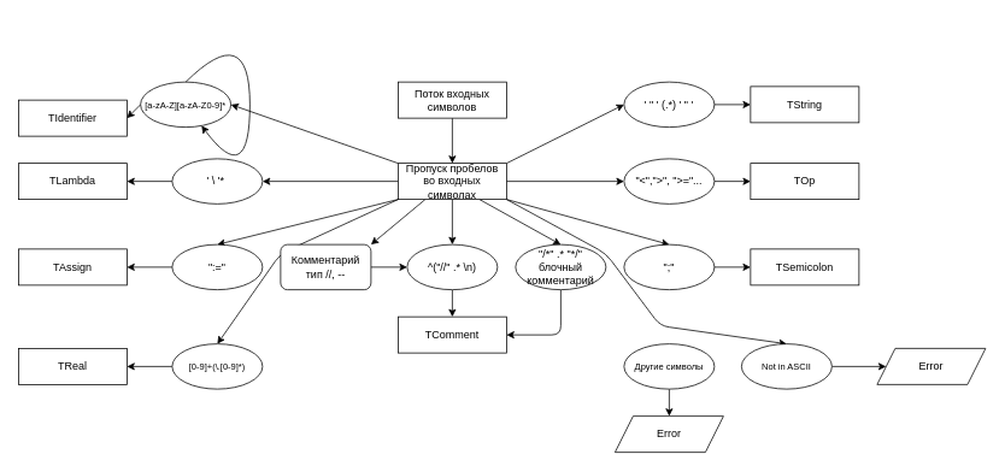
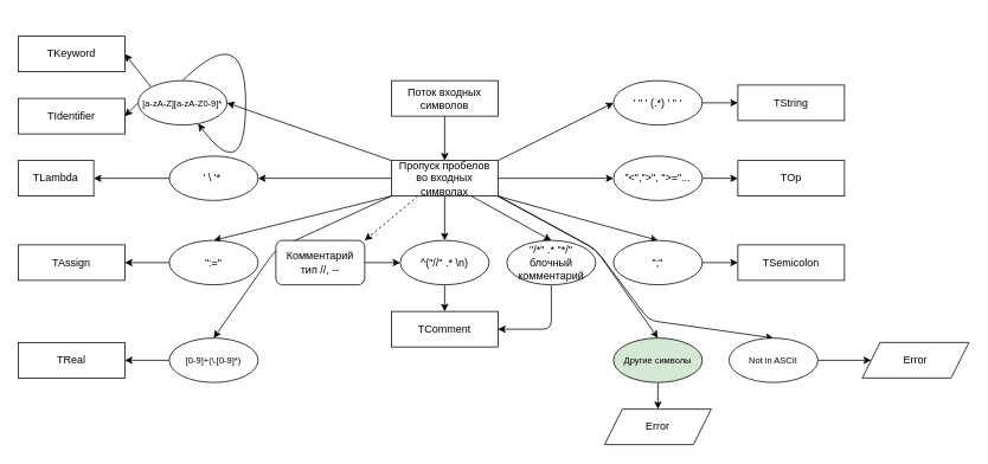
  <mxCell id="0" />
  <mxCell id="1" parent="0" />
  <mxCell id="2" style="edgeStyle=none;html=1;exitX=0.5;exitY=1;exitDx=0;exitDy=0;" edge="1" parent="1" source="3"><mxGeometry relative="1" as="geometry"><mxPoint x="500" y="180" as="targetPoint" /></mxGeometry></mxCell>
  <mxCell id="3" value="Поток входных символов" style="rounded=0;whiteSpace=wrap;html=1;" parent="1" vertex="1"><mxGeometry x="440" y="90" width="120" height="40" as="geometry" /></mxCell>
  <mxCell id="4" style="edgeStyle=none;html=1;exitX=0.5;exitY=1;exitDx=0;exitDy=0;entryX=0.5;entryY=0;entryDx=0;entryDy=0;" edge="1" parent="1" source="16" target="18"><mxGeometry relative="1" as="geometry" /></mxCell>
  <mxCell id="5" style="edgeStyle=none;html=1;exitX=0;exitY=0.5;exitDx=0;exitDy=0;entryX=1;entryY=0.5;entryDx=0;entryDy=0;" edge="1" parent="1" source="16" target="30"><mxGeometry relative="1" as="geometry" /></mxCell>
  <mxCell id="6" style="edgeStyle=none;html=1;exitX=1;exitY=0.5;exitDx=0;exitDy=0;entryX=0;entryY=0.5;entryDx=0;entryDy=0;" edge="1" parent="1" source="16" target="28"><mxGeometry relative="1" as="geometry" /></mxCell>
  <mxCell id="7" style="edgeStyle=none;html=1;exitX=0;exitY=0;exitDx=0;exitDy=0;entryX=1;entryY=0.5;entryDx=0;entryDy=0;" edge="1" parent="1" source="16" target="35"><mxGeometry relative="1" as="geometry" /></mxCell>
  <mxCell id="8" style="edgeStyle=none;html=1;exitX=1;exitY=0;exitDx=0;exitDy=0;entryX=0;entryY=0.5;entryDx=0;entryDy=0;" edge="1" parent="1" source="16" target="32"><mxGeometry relative="1" as="geometry" /></mxCell>
  <mxCell id="9" style="edgeStyle=none;html=1;exitX=0;exitY=1;exitDx=0;exitDy=0;entryX=0.5;entryY=0;entryDx=0;entryDy=0;" edge="1" parent="1" source="16" target="24"><mxGeometry relative="1" as="geometry" /></mxCell>
  <mxCell id="10" style="edgeStyle=none;html=1;exitX=1;exitY=1;exitDx=0;exitDy=0;entryX=0.5;entryY=0;entryDx=0;entryDy=0;" edge="1" parent="1" source="16" target="26"><mxGeometry relative="1" as="geometry" /></mxCell>
  <mxCell id="11" style="edgeStyle=none;html=1;exitX=0.75;exitY=1;exitDx=0;exitDy=0;entryX=0.5;entryY=0;entryDx=0;entryDy=0;" edge="1" parent="1" source="16" target="22"><mxGeometry relative="1" as="geometry" /></mxCell>
- <mxCell id="12" style="edgeStyle=none;html=1;exitX=0.25;exitY=1;exitDx=0;exitDy=0;entryX=1;entryY=0;entryDx=0;entryDy=0;" edge="1" parent="1" source="16" target="20"><mxGeometry relative="1" as="geometry" /></mxCell>
+ <mxCell id="12" style="edgeStyle=none;html=1;exitX=0.25;exitY=1;exitDx=0;exitDy=0;entryX=1;entryY=0;entryDx=0;entryDy=0;dashed=1;" edge="1" parent="1" source="16" target="20"><mxGeometry relative="1" as="geometry" /></mxCell>
+ <mxCell id="13" style="edgeStyle=none;html=1;exitX=1;exitY=1;exitDx=0;exitDy=0;entryX=0.5;entryY=0;entryDx=0;entryDy=0;" edge="1" parent="1" source="16" target="39"><mxGeometry relative="1" as="geometry"><Array as="points"><mxPoint x="670" y="280" /></Array></mxGeometry></mxCell>
  <mxCell id="14" style="edgeStyle=none;html=1;exitX=0;exitY=1;exitDx=0;exitDy=0;entryX=0.5;entryY=0;entryDx=0;entryDy=0;" edge="1" parent="1" source="16" target="37"><mxGeometry relative="1" as="geometry"><Array as="points"><mxPoint x="310" y="280" /></Array></mxGeometry></mxCell>
  <mxCell id="15" style="edgeStyle=none;html=1;exitX=1;exitY=1;exitDx=0;exitDy=0;entryX=0.5;entryY=0;entryDx=0;entryDy=0;" edge="1" parent="1" source="16" target="41"><mxGeometry relative="1" as="geometry"><Array as="points"><mxPoint x="670" y="280" /><mxPoint x="730" y="360" /></Array></mxGeometry></mxCell>
  <mxCell id="16" value="Пропуск пробелов&lt;div&gt;во входных символах&lt;/div&gt;" style="rounded=0;whiteSpace=wrap;html=1;" vertex="1" parent="1"><mxGeometry x="440" y="180" width="120" height="40" as="geometry" /></mxCell>
  <mxCell id="17" style="edgeStyle=none;html=1;exitX=0.5;exitY=1;exitDx=0;exitDy=0;entryX=0.5;entryY=0;entryDx=0;entryDy=0;" edge="1" parent="1" source="18"><mxGeometry relative="1" as="geometry"><mxPoint x="500" y="350" as="targetPoint" /></mxGeometry></mxCell>
  <mxCell id="18" value="^(&quot;//&quot; .* \n)" style="ellipse;whiteSpace=wrap;html=1;" vertex="1" parent="1"><mxGeometry x="450" y="270" width="100" height="50" as="geometry" /></mxCell>
  <mxCell id="19" style="edgeStyle=none;html=1;exitX=1;exitY=0.5;exitDx=0;exitDy=0;entryX=0;entryY=0.5;entryDx=0;entryDy=0;" edge="1" parent="1" source="20" target="18"><mxGeometry relative="1" as="geometry" /></mxCell>
  <mxCell id="20" value="Комментарий&lt;div&gt;тип //, --&lt;/div&gt;" style="whiteSpace=wrap;html=1;rounded=1;" vertex="1" parent="1"><mxGeometry x="310" y="270" width="100" height="50" as="geometry" /></mxCell>
  <mxCell id="21" style="edgeStyle=none;html=1;exitX=0.5;exitY=1;exitDx=0;exitDy=0;entryX=1;entryY=0.5;entryDx=0;entryDy=0;" edge="1" parent="1" source="22" target="52"><mxGeometry relative="1" as="geometry"><mxPoint x="620" y="350" as="targetPoint" /><Array as="points"><mxPoint x="620" y="370" /></Array></mxGeometry></mxCell>
  <mxCell id="22" value="&quot;/*&quot; .* &quot;*/&lt;span style=&quot;background-color: transparent;&quot;&gt;&quot;&lt;/span&gt;&lt;div&gt;блочный комментарий&lt;/div&gt;" style="ellipse;whiteSpace=wrap;html=1;" vertex="1" parent="1"><mxGeometry x="570" y="270" width="100" height="50" as="geometry" /></mxCell>
  <mxCell id="23" style="edgeStyle=none;html=1;exitX=0;exitY=0.5;exitDx=0;exitDy=0;" edge="1" parent="1" source="24"><mxGeometry relative="1" as="geometry"><mxPoint x="140" y="295" as="targetPoint" /></mxGeometry></mxCell>
  <mxCell id="24" value="&quot;:=&quot;" style="ellipse;whiteSpace=wrap;html=1;" vertex="1" parent="1"><mxGeometry y="270" width="100" height="50" as="geometry" x="190" /></mxCell>
  <mxCell id="25" style="edgeStyle=none;html=1;exitX=1;exitY=0.5;exitDx=0;exitDy=0;entryX=0;entryY=0.5;entryDx=0;entryDy=0;" edge="1" parent="1" source="26" target="45"><mxGeometry relative="1" as="geometry" /></mxCell>
  <mxCell id="26" value="&quot;;&quot;" style="ellipse;whiteSpace=wrap;html=1;" vertex="1" parent="1"><mxGeometry x="690" y="270" width="100" height="50" as="geometry" /></mxCell>
  <mxCell id="27" style="edgeStyle=none;html=1;exitX=1;exitY=0.5;exitDx=0;exitDy=0;entryX=0;entryY=0.5;entryDx=0;entryDy=0;" edge="1" parent="1" source="28" target="44"><mxGeometry relative="1" as="geometry" /></mxCell>
  <mxCell id="28" value="&quot;&amp;lt;&quot;,&quot;&amp;gt;&quot;, &quot;&amp;gt;=&quot;..." style="ellipse;whiteSpace=wrap;html=1;" vertex="1" parent="1"><mxGeometry x="690" y="175" width="100" height="50" as="geometry" /></mxCell>
  <mxCell id="29" style="edgeStyle=none;html=1;exitX=0;exitY=0.5;exitDx=0;exitDy=0;entryX=1;entryY=0.5;entryDx=0;entryDy=0;" edge="1" parent="1" source="30" target="50"><mxGeometry relative="1" as="geometry" /></mxCell>
  <mxCell id="30" value="' \ '*&amp;nbsp;" style="ellipse;whiteSpace=wrap;html=1;" vertex="1" parent="1"><mxGeometry y="175" width="100" height="50" as="geometry" x="190" /></mxCell>
  <mxCell id="31" style="edgeStyle=none;html=1;exitX=1;exitY=0.5;exitDx=0;exitDy=0;entryX=0;entryY=0.5;entryDx=0;entryDy=0;" edge="1" parent="1" source="32" target="43"><mxGeometry relative="1" as="geometry" /></mxCell>
  <mxCell id="32" value="' &quot; ' (.*) ' &quot; '" style="ellipse;whiteSpace=wrap;html=1;" vertex="1" parent="1"><mxGeometry x="690" y="90" width="100" height="50" as="geometry" /></mxCell>
+ <mxCell id="33" style="edgeStyle=none;html=1;exitX=0;exitY=0;exitDx=0;exitDy=0;entryX=1;entryY=0.5;entryDx=0;entryDy=0;" edge="1" parent="1" source="35" target="53"><mxGeometry relative="1" as="geometry" /></mxCell>
  <mxCell id="34" style="edgeStyle=none;html=1;exitX=0;exitY=0.5;exitDx=0;exitDy=0;entryX=1;entryY=0.5;entryDx=0;entryDy=0;" edge="1" parent="1" source="35" target="51"><mxGeometry relative="1" as="geometry" /></mxCell>
  <mxCell id="35" value="&lt;font style=&quot;font-size: 10px;&quot;&gt;[a-zA-Z][a-zA-Z0-9]*&lt;/font&gt;" style="ellipse;whiteSpace=wrap;html=1;" vertex="1" parent="1"><mxGeometry x="155" y="90" width="100" height="50" as="geometry" /></mxCell>
  <mxCell id="36" style="edgeStyle=none;html=1;exitX=0;exitY=0.5;exitDx=0;exitDy=0;entryX=1;entryY=0.5;entryDx=0;entryDy=0;" edge="1" parent="1" source="37" target="48"><mxGeometry relative="1" as="geometry" /></mxCell>
  <mxCell id="37" value="&lt;font style=&quot;font-size: 10px;&quot;&gt;[0-9]+(\.[0-9]*)&lt;/font&gt;" style="ellipse;whiteSpace=wrap;html=1;" vertex="1" parent="1"><mxGeometry y="380" width="100" height="50" as="geometry" x="190" /></mxCell>
  <mxCell id="38" style="edgeStyle=none;html=1;exitX=0.5;exitY=1;exitDx=0;exitDy=0;entryX=0.5;entryY=0;entryDx=0;entryDy=0;" edge="1" parent="1" source="39" target="47"><mxGeometry relative="1" as="geometry" /></mxCell>
- <mxCell id="39" value="&lt;span style=&quot;font-size: 10px;&quot;&gt;Другие символы&lt;/span&gt;" style="ellipse;whiteSpace=wrap;html=1;" vertex="1" parent="1"><mxGeometry x="690" y="380" width="100" height="50" as="geometry" /></mxCell>
+ <mxCell id="39" value="&lt;span style=&quot;font-size: 10px;&quot;&gt;Другие символы&lt;/span&gt;" style="ellipse;whiteSpace=wrap;html=1;fillColor=#d5e8d4;" vertex="1" parent="1"><mxGeometry x="690" y="380" width="100" height="50" as="geometry" /></mxCell>
  <mxCell id="40" style="edgeStyle=none;html=1;exitX=1;exitY=0.5;exitDx=0;exitDy=0;" edge="1" parent="1" source="41" target="46"><mxGeometry relative="1" as="geometry" /></mxCell>
  <mxCell id="41" value="&lt;span style=&quot;font-size: 10px;&quot;&gt;Not in ASCII&lt;/span&gt;" style="ellipse;whiteSpace=wrap;html=1;" vertex="1" parent="1"><mxGeometry x="820" y="380" width="100" height="50" as="geometry" /></mxCell>
  <mxCell id="42" style="edgeStyle=none;html=1;exitX=0.5;exitY=0;exitDx=0;exitDy=0;rounded=0;curved=1;" edge="1" parent="1" source="35" target="35"><mxGeometry relative="1" as="geometry"><Array as="points"><mxPoint x="276" y="20" /></Array></mxGeometry></mxCell>
  <mxCell id="43" value="TString" style="rounded=0;whiteSpace=wrap;html=1;" vertex="1" parent="1"><mxGeometry x="830" y="95" width="120" height="40" as="geometry" /></mxCell>
  <mxCell id="44" value="TOp" style="rounded=0;whiteSpace=wrap;html=1;" vertex="1" parent="1"><mxGeometry x="830" y="180" width="120" height="40" as="geometry" /></mxCell>
  <mxCell id="45" value="TSemicolon" style="rounded=0;whiteSpace=wrap;html=1;" vertex="1" parent="1"><mxGeometry x="830" y="275" width="120" height="40" as="geometry" /></mxCell>
  <mxCell id="46" value="Error" style="shape=parallelogram;perimeter=parallelogramPerimeter;whiteSpace=wrap;html=1;fixedSize=1;" vertex="1" parent="1"><mxGeometry x="970" y="385" width="120" height="40" as="geometry" /></mxCell>
  <mxCell id="47" value="Error" style="shape=parallelogram;perimeter=parallelogramPerimeter;whiteSpace=wrap;html=1;fixedSize=1;" vertex="1" parent="1"><mxGeometry x="680" y="460" width="120" height="40" as="geometry" /></mxCell>
  <mxCell id="48" value="TReal" style="rounded=0;whiteSpace=wrap;html=1;" vertex="1" parent="1"><mxGeometry x="20" y="385" width="120" height="40" as="geometry" /></mxCell>
  <mxCell id="49" value="TAssign" style="rounded=0;whiteSpace=wrap;html=1;" vertex="1" parent="1"><mxGeometry x="20" y="275" width="120" height="40" as="geometry" /></mxCell>
- <mxCell id="50" value="TLambda" style="rounded=0;whiteSpace=wrap;html=1;" vertex="1" parent="1"><mxGeometry x="20" y="180" width="120" height="40" as="geometry" /></mxCell>
+ <mxCell id="50" value="TLambda" style="rounded=0;whiteSpace=wrap;html=1;" vertex="1" parent="1"><mxGeometry x="20" y="180" width="85" height="40" as="geometry" /></mxCell>
  <mxCell id="51" value="TIdentifier" style="rounded=0;whiteSpace=wrap;html=1;" vertex="1" parent="1"><mxGeometry x="20" y="110" width="120" height="40" as="geometry" /></mxCell>
  <mxCell id="52" value="TComment" style="rounded=0;whiteSpace=wrap;html=1;" vertex="1" parent="1"><mxGeometry x="440" y="350" width="120" height="40" as="geometry" /></mxCell>
+ <mxCell id="53" value="TKeyword" style="rounded=0;whiteSpace=wrap;html=1;" vertex="1" parent="1"><mxGeometry x="20" y="40" width="120" height="40" as="geometry" /></mxCell>
